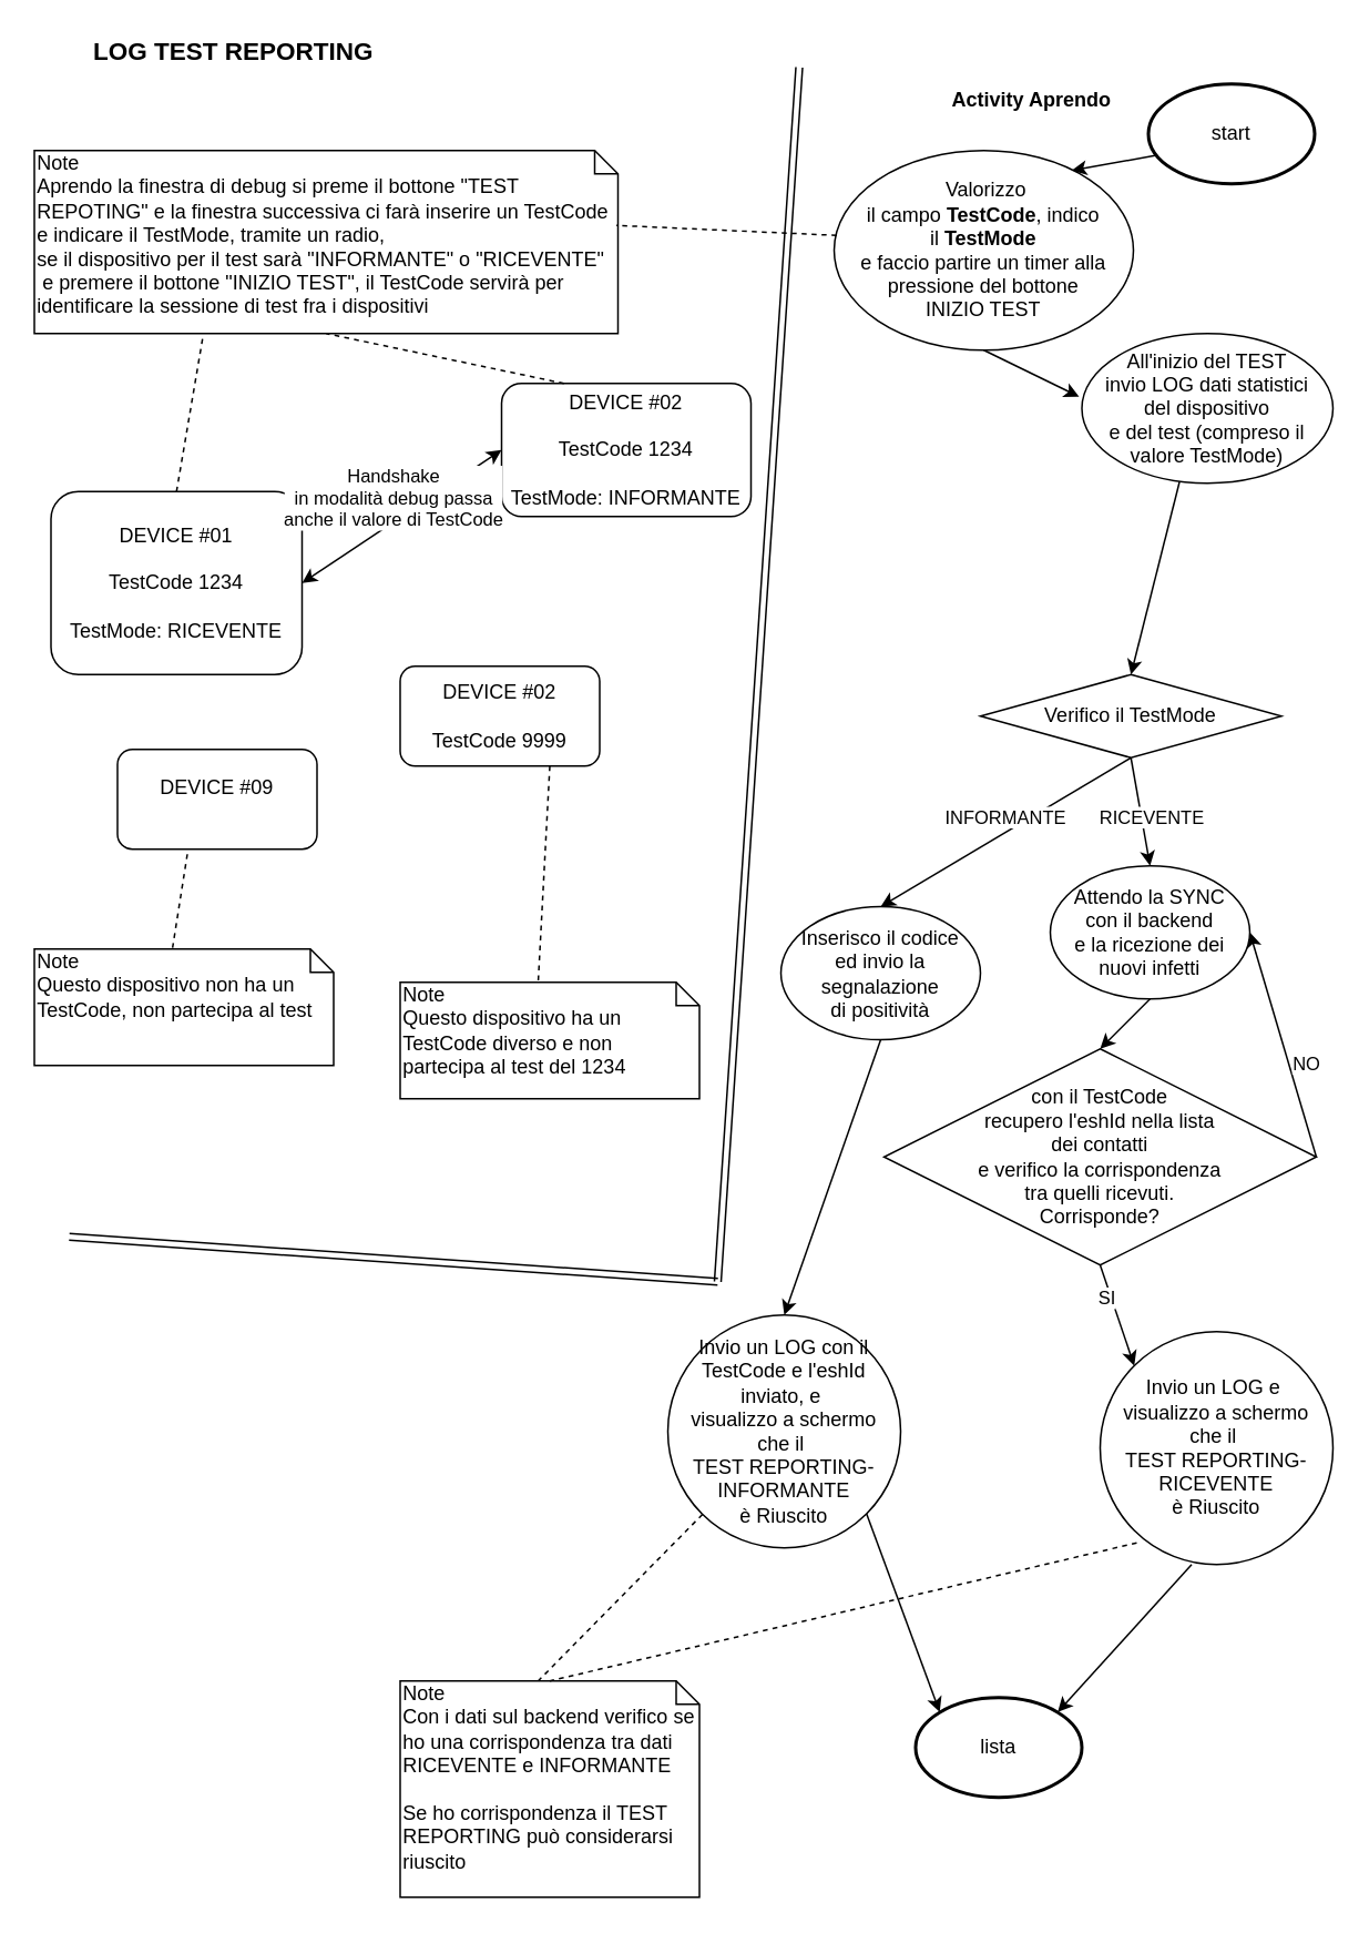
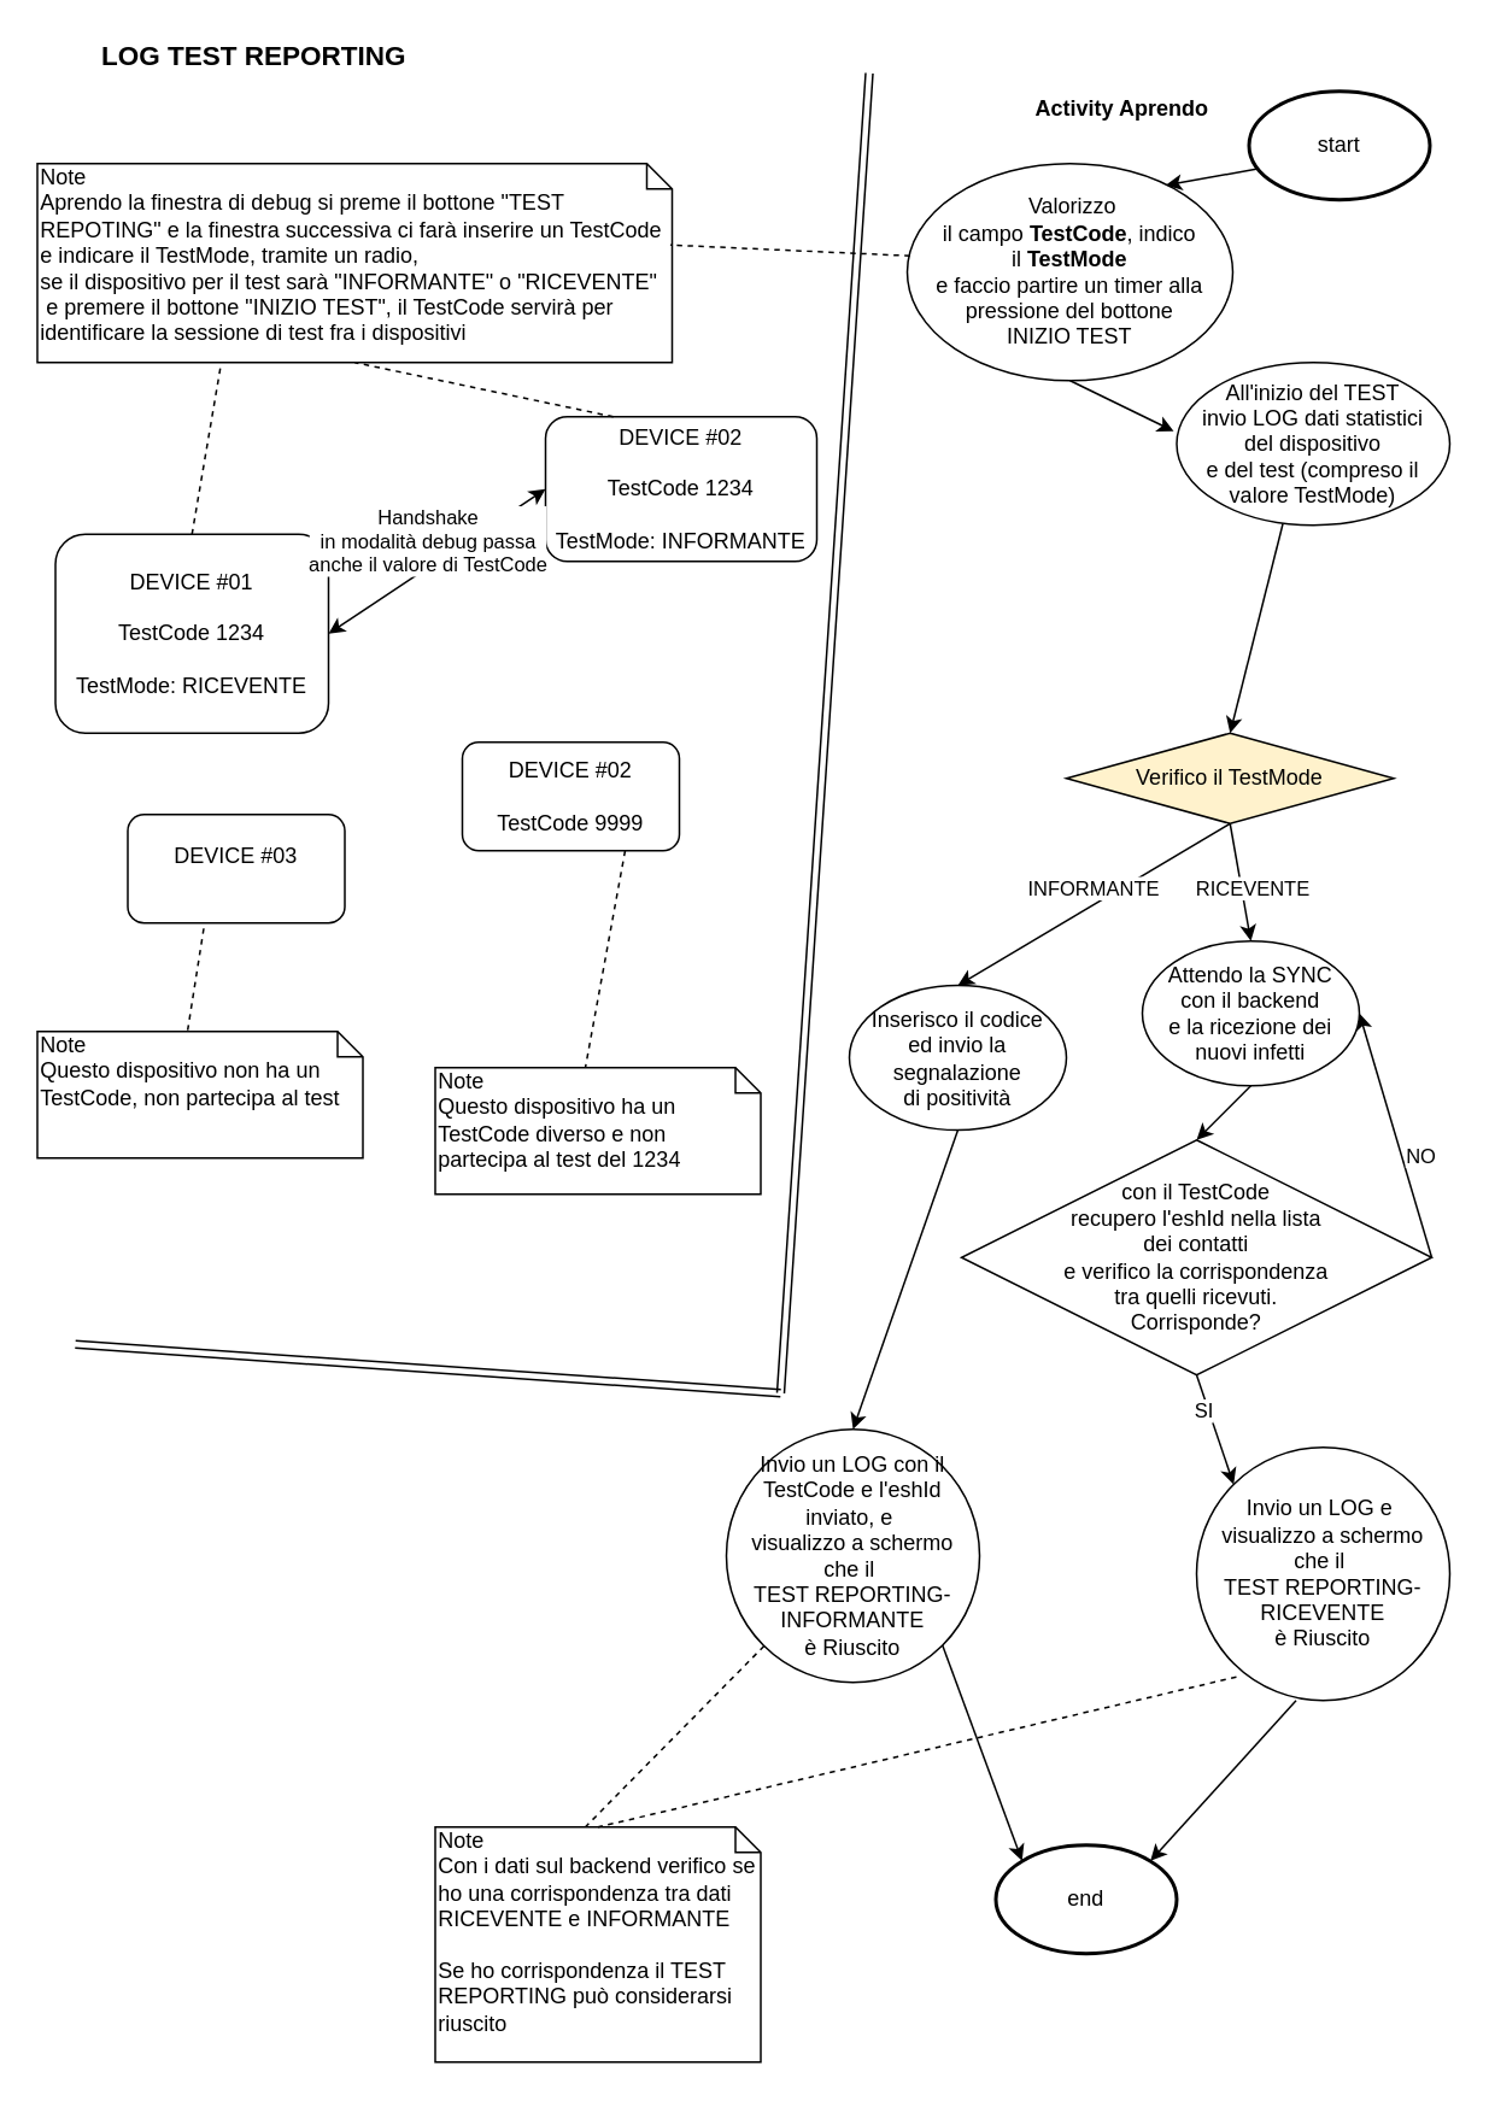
  <mxCell id="0" />
  <mxCell id="1" parent="0" />
  <mxCell id="2" value="DEVICE #01&lt;br&gt;&lt;br&gt;TestCode 1234&lt;br&gt;&lt;br&gt;TestMode: RICEVENTE" style="rounded=1;whiteSpace=wrap;html=1;" vertex="1" parent="1"><mxGeometry x="30" y="295" width="151" height="110" as="geometry" /></mxCell>
  <mxCell id="3" value="DEVICE #02&lt;br&gt;&lt;br&gt;TestCode 1234&lt;br&gt;&lt;br&gt;TestMode: INFORMANTE" style="rounded=1;whiteSpace=wrap;html=1;" vertex="1" parent="1"><mxGeometry x="301" y="230" width="150" height="80" as="geometry" /></mxCell>
- <mxCell id="4" value="DEVICE #09&lt;br&gt;&lt;br&gt;" style="rounded=1;whiteSpace=wrap;html=1;" vertex="1" parent="1"><mxGeometry x="70" y="450" width="120" height="60" as="geometry" /></mxCell>
+ <mxCell id="4" value="DEVICE #03&lt;br&gt;&lt;br&gt;" style="rounded=1;whiteSpace=wrap;html=1;" vertex="1" parent="1"><mxGeometry x="70" y="450" width="120" height="60" as="geometry" /></mxCell>
  <mxCell id="5" value="Note&lt;br&gt;Aprendo la finestra di debug si preme il bottone &quot;TEST REPOTING&quot; e la finestra successiva ci farà inserire un TestCode e indicare il TestMode, tramite un radio, &lt;br&gt;se il dispositivo per il test sarà &quot;INFORMANTE&quot; o &quot;RICEVENTE&quot;&lt;br&gt;&amp;nbsp;e premere il bottone &quot;INIZIO TEST&quot;, il TestCode servirà per identificare la sessione di test fra i dispositivi" style="shape=note;whiteSpace=wrap;html=1;size=14;verticalAlign=top;align=left;spacingTop=-6;" vertex="1" parent="1"><mxGeometry x="20" y="90" width="351" height="110" as="geometry" /></mxCell>
  <mxCell id="6" value="" style="endArrow=none;dashed=1;html=1;entryX=0.289;entryY=1.014;entryDx=0;entryDy=0;entryPerimeter=0;exitX=0.5;exitY=0;exitDx=0;exitDy=0;" edge="1" parent="1" source="2" target="5"><mxGeometry width="50" height="50" relative="1" as="geometry"><mxPoint x="260" y="340" as="sourcePoint" /><mxPoint x="310" y="290" as="targetPoint" /></mxGeometry></mxCell>
  <mxCell id="7" value="" style="endArrow=none;dashed=1;html=1;entryX=0.5;entryY=1;entryDx=0;entryDy=0;entryPerimeter=0;exitX=0.25;exitY=0;exitDx=0;exitDy=0;" edge="1" parent="1" source="3" target="5"><mxGeometry width="50" height="50" relative="1" as="geometry"><mxPoint x="110" y="220" as="sourcePoint" /><mxPoint x="172.02" y="130.98" as="targetPoint" /></mxGeometry></mxCell>
  <mxCell id="8" value="Note&lt;br&gt;Questo dispositivo non ha un TestCode, non partecipa al test" style="shape=note;whiteSpace=wrap;html=1;size=14;verticalAlign=top;align=left;spacingTop=-6;" vertex="1" parent="1"><mxGeometry x="20" y="570" width="180" height="70" as="geometry" /></mxCell>
  <mxCell id="9" value="" style="endArrow=none;dashed=1;html=1;entryX=0;entryY=0;entryDx=83;entryDy=0;entryPerimeter=0;exitX=0.35;exitY=1.05;exitDx=0;exitDy=0;exitPerimeter=0;" edge="1" parent="1" source="4" target="8"><mxGeometry width="50" height="50" relative="1" as="geometry"><mxPoint x="450" y="630" as="sourcePoint" /><mxPoint x="302.02" y="540.98" as="targetPoint" /></mxGeometry></mxCell>
  <mxCell id="10" value="Note&lt;br&gt;Questo dispositivo ha un TestCode diverso e non partecipa al test del 1234" style="shape=note;whiteSpace=wrap;html=1;size=14;verticalAlign=top;align=left;spacingTop=-6;" vertex="1" parent="1"><mxGeometry x="240" y="590" width="180" height="70" as="geometry" /></mxCell>
  <mxCell id="11" value="" style="endArrow=none;dashed=1;html=1;entryX=0;entryY=0;entryDx=83;entryDy=0;entryPerimeter=0;exitX=0.75;exitY=1;exitDx=0;exitDy=0;" edge="1" parent="1" source="12" target="10"><mxGeometry width="50" height="50" relative="1" as="geometry"><mxPoint x="390" y="370" as="sourcePoint" /><mxPoint x="500.02" y="477.98" as="targetPoint" /></mxGeometry></mxCell>
- <mxCell id="12" value="DEVICE #02&lt;br&gt;&lt;br&gt;TestCode 9999" style="rounded=1;whiteSpace=wrap;html=1;" vertex="1" parent="1"><mxGeometry x="240" y="400" width="120" height="60" as="geometry" /></mxCell>
+ <mxCell id="12" value="DEVICE #02&lt;br&gt;&lt;br&gt;TestCode 9999" style="rounded=1;whiteSpace=wrap;html=1;" vertex="1" parent="1"><mxGeometry x="255" y="410" width="120" height="60" as="geometry" /></mxCell>
  <mxCell id="13" value="" style="endArrow=classic;startArrow=classic;html=1;exitX=1;exitY=0.5;exitDx=0;exitDy=0;entryX=0;entryY=0.5;entryDx=0;entryDy=0;" edge="1" parent="1" source="2" target="3"><mxGeometry width="50" height="50" relative="1" as="geometry"><mxPoint x="260" y="240" as="sourcePoint" /><mxPoint x="310" y="190" as="targetPoint" /></mxGeometry></mxCell>
  <mxCell id="14" value="Handshake&lt;br&gt;in modalità debug passa&lt;br&gt;anche il valore di TestCode" style="edgeLabel;html=1;align=center;verticalAlign=middle;resizable=0;points=[];" vertex="1" connectable="0" parent="13"><mxGeometry x="0.306" y="-2" relative="1" as="geometry"><mxPoint x="-24.98" y="-1.13" as="offset" /></mxGeometry></mxCell>
  <mxCell id="15" value="&lt;b&gt;&lt;font style=&quot;font-size: 15px&quot;&gt;LOG TEST REPORTING&lt;/font&gt;&lt;/b&gt;" style="text;html=1;strokeColor=none;fillColor=none;align=center;verticalAlign=middle;whiteSpace=wrap;rounded=0;" vertex="1" parent="1"><mxGeometry x="30" y="20" width="220" height="20" as="geometry" /></mxCell>
  <mxCell id="16" value="start" style="strokeWidth=2;html=1;shape=mxgraph.flowchart.start_1;whiteSpace=wrap;" vertex="1" parent="1"><mxGeometry x="690" y="50" width="100" height="60" as="geometry" /></mxCell>
- <mxCell id="17" value="Verifico il TestMode" style="rhombus;whiteSpace=wrap;html=1;" vertex="1" parent="1"><mxGeometry x="589" y="405" width="181" height="50" as="geometry" /></mxCell>
+ <mxCell id="17" value="Verifico il TestMode" style="rhombus;whiteSpace=wrap;html=1;fillColor=#fff2cc;" vertex="1" parent="1"><mxGeometry x="589" y="405" width="181" height="50" as="geometry" /></mxCell>
  <mxCell id="18" value="" style="endArrow=classic;html=1;exitX=0.04;exitY=0.717;exitDx=0;exitDy=0;exitPerimeter=0;entryX=0.794;entryY=0.1;entryDx=0;entryDy=0;entryPerimeter=0;" edge="1" parent="1" source="16" target="24"><mxGeometry width="50" height="50" relative="1" as="geometry"><mxPoint x="270" y="540" as="sourcePoint" /><mxPoint x="600" y="280" as="targetPoint" /></mxGeometry></mxCell>
  <mxCell id="19" value="" style="endArrow=classic;html=1;exitX=0.5;exitY=1;exitDx=0;exitDy=0;entryX=0.5;entryY=0;entryDx=0;entryDy=0;" edge="1" parent="1" source="17" target="33"><mxGeometry width="50" height="50" relative="1" as="geometry"><mxPoint x="570" y="440" as="sourcePoint" /><mxPoint x="711" y="530" as="targetPoint" /></mxGeometry></mxCell>
  <mxCell id="20" value="RICEVENTE" style="edgeLabel;html=1;align=center;verticalAlign=middle;resizable=0;points=[];" vertex="1" connectable="0" parent="19"><mxGeometry x="-0.366" y="-3" relative="1" as="geometry"><mxPoint x="10.8" y="13.8" as="offset" /></mxGeometry></mxCell>
  <mxCell id="21" value="Invio un LOG e&amp;nbsp;&lt;br&gt;visualizzo a schermo&lt;br&gt;che il&amp;nbsp;&lt;br&gt;TEST REPORTING-RICEVENTE&lt;br&gt;è Riuscito" style="ellipse;whiteSpace=wrap;html=1;" vertex="1" parent="1"><mxGeometry x="661" y="800" width="140" height="140" as="geometry" /></mxCell>
- <mxCell id="22" value="lista" style="strokeWidth=2;html=1;shape=mxgraph.flowchart.start_1;whiteSpace=wrap;" vertex="1" parent="1"><mxGeometry x="550" y="1020" width="100" height="60" as="geometry" /></mxCell>
+ <mxCell id="22" value="end" style="strokeWidth=2;html=1;shape=mxgraph.flowchart.start_1;whiteSpace=wrap;" vertex="1" parent="1"><mxGeometry x="550" y="1020" width="100" height="60" as="geometry" /></mxCell>
  <mxCell id="23" value="" style="endArrow=classic;html=1;entryX=0.855;entryY=0.145;entryDx=0;entryDy=0;entryPerimeter=0;exitX=0.393;exitY=1;exitDx=0;exitDy=0;exitPerimeter=0;" edge="1" parent="1" source="21" target="22"><mxGeometry width="50" height="50" relative="1" as="geometry"><mxPoint x="691" y="850" as="sourcePoint" /><mxPoint x="701.515" y="510.402" as="targetPoint" /></mxGeometry></mxCell>
  <mxCell id="24" value="&amp;nbsp;Valorizzo&lt;br&gt;il campo &lt;b&gt;TestCode&lt;/b&gt;, indico&lt;br&gt;il &lt;b&gt;TestMode&lt;/b&gt;&lt;br&gt;e faccio partire un timer alla pressione del bottone&lt;br&gt;INIZIO TEST" style="ellipse;whiteSpace=wrap;html=1;" vertex="1" parent="1"><mxGeometry x="501" y="90" width="180" height="120" as="geometry" /></mxCell>
  <mxCell id="25" value="" style="endArrow=classic;html=1;entryX=0.5;entryY=0;entryDx=0;entryDy=0;exitX=0.389;exitY=0.989;exitDx=0;exitDy=0;exitPerimeter=0;" edge="1" parent="1" source="38" target="17"><mxGeometry width="50" height="50" relative="1" as="geometry"><mxPoint x="580" y="280" as="sourcePoint" /><mxPoint x="660" y="220" as="targetPoint" /></mxGeometry></mxCell>
  <mxCell id="26" value="con il TestCode &lt;br&gt;recupero l'eshId nella lista &lt;br&gt;dei contatti &lt;br&gt;e verifico la corrispondenza &lt;br&gt;tra quelli ricevuti. &lt;br&gt;Corrisponde?" style="rhombus;whiteSpace=wrap;html=1;" vertex="1" parent="1"><mxGeometry x="531" y="630" width="260" height="130" as="geometry" /></mxCell>
  <mxCell id="27" value="" style="endArrow=classic;html=1;exitX=0.5;exitY=1;exitDx=0;exitDy=0;entryX=0;entryY=0;entryDx=0;entryDy=0;" edge="1" parent="1" source="26" target="21"><mxGeometry width="50" height="50" relative="1" as="geometry"><mxPoint x="660" y="460" as="sourcePoint" /><mxPoint x="590" y="610" as="targetPoint" /></mxGeometry></mxCell>
  <mxCell id="28" value="SI" style="edgeLabel;html=1;align=center;verticalAlign=middle;resizable=0;points=[];" vertex="1" connectable="0" parent="27"><mxGeometry x="-0.366" y="-3" relative="1" as="geometry"><mxPoint as="offset" /></mxGeometry></mxCell>
  <mxCell id="29" value="" style="endArrow=classic;html=1;exitX=0.5;exitY=1;exitDx=0;exitDy=0;entryX=0.5;entryY=0;entryDx=0;entryDy=0;" edge="1" parent="1" target="40" source="17"><mxGeometry width="50" height="50" relative="1" as="geometry"><mxPoint x="640" y="550" as="sourcePoint" /><mxPoint x="551" y="480" as="targetPoint" /></mxGeometry></mxCell>
  <mxCell id="30" value="INFORMANTE" style="edgeLabel;html=1;align=center;verticalAlign=middle;resizable=0;points=[];" vertex="1" connectable="0" parent="29"><mxGeometry x="-0.366" y="-3" relative="1" as="geometry"><mxPoint x="-26.7" y="9.92" as="offset" /></mxGeometry></mxCell>
  <mxCell id="31" value="" style="endArrow=classic;html=1;exitX=1;exitY=0.5;exitDx=0;exitDy=0;entryX=1;entryY=0.5;entryDx=0;entryDy=0;" edge="1" parent="1" source="26" target="33"><mxGeometry width="50" height="50" relative="1" as="geometry"><mxPoint x="660" y="460" as="sourcePoint" /><mxPoint x="641" y="750" as="targetPoint" /><Array as="points" /></mxGeometry></mxCell>
  <mxCell id="32" value="NO" style="edgeLabel;html=1;align=center;verticalAlign=middle;resizable=0;points=[];" vertex="1" connectable="0" parent="31"><mxGeometry x="-0.366" y="-3" relative="1" as="geometry"><mxPoint x="3.16" y="-12.7" as="offset" /></mxGeometry></mxCell>
  <mxCell id="33" value="Attendo la SYNC&lt;br&gt;con il backend&lt;br&gt;e la ricezione dei nuovi infetti" style="ellipse;whiteSpace=wrap;html=1;" vertex="1" parent="1"><mxGeometry x="631" y="520" width="120" height="80" as="geometry" /></mxCell>
  <mxCell id="34" value="" style="endArrow=classic;html=1;exitX=0.5;exitY=1;exitDx=0;exitDy=0;entryX=0.5;entryY=0;entryDx=0;entryDy=0;" edge="1" parent="1" source="33" target="26"><mxGeometry width="50" height="50" relative="1" as="geometry"><mxPoint x="810" y="520" as="sourcePoint" /><mxPoint x="681" y="670" as="targetPoint" /></mxGeometry></mxCell>
  <mxCell id="35" value="" style="shape=link;html=1;" edge="1" parent="1"><mxGeometry width="50" height="50" relative="1" as="geometry"><mxPoint x="431" y="770" as="sourcePoint" /><mxPoint x="480" y="40" as="targetPoint" /></mxGeometry></mxCell>
  <mxCell id="36" value="&lt;b&gt;&lt;font style=&quot;font-size: 12px&quot;&gt;Activity Aprendo&lt;/font&gt;&lt;/b&gt;" style="text;html=1;strokeColor=none;fillColor=none;align=center;verticalAlign=middle;whiteSpace=wrap;rounded=0;" vertex="1" parent="1"><mxGeometry x="510" y="50" width="220" height="20" as="geometry" /></mxCell>
  <mxCell id="37" value="" style="endArrow=none;dashed=1;html=1;entryX=0.997;entryY=0.409;entryDx=0;entryDy=0;entryPerimeter=0;exitX=0.008;exitY=0.425;exitDx=0;exitDy=0;exitPerimeter=0;" edge="1" parent="1" source="24" target="5"><mxGeometry width="50" height="50" relative="1" as="geometry"><mxPoint x="300" y="280" as="sourcePoint" /><mxPoint x="200" y="210" as="targetPoint" /></mxGeometry></mxCell>
  <mxCell id="38" value="All'inizio del TEST&lt;br&gt;invio LOG dati statistici&lt;br&gt;del dispositivo&lt;br&gt;e del test (compreso il valore TestMode)" style="ellipse;whiteSpace=wrap;html=1;" vertex="1" parent="1"><mxGeometry x="650" y="200" width="151" height="90" as="geometry" /></mxCell>
  <mxCell id="39" value="" style="endArrow=classic;html=1;entryX=-0.011;entryY=0.422;entryDx=0;entryDy=0;exitX=0.5;exitY=1;exitDx=0;exitDy=0;entryPerimeter=0;" edge="1" parent="1" source="24" target="38"><mxGeometry width="50" height="50" relative="1" as="geometry"><mxPoint x="590" y="290" as="sourcePoint" /><mxPoint x="710" y="330" as="targetPoint" /></mxGeometry></mxCell>
  <mxCell id="40" value="Inserisco il codice&lt;br&gt;ed invio la segnalazione&lt;br&gt;di positività" style="ellipse;whiteSpace=wrap;html=1;" vertex="1" parent="1"><mxGeometry x="469" y="544.5" width="120" height="80" as="geometry" /></mxCell>
  <mxCell id="41" value="" style="endArrow=classic;html=1;exitX=0.5;exitY=1;exitDx=0;exitDy=0;entryX=0.5;entryY=0;entryDx=0;entryDy=0;" edge="1" parent="1" source="40" target="42"><mxGeometry width="50" height="50" relative="1" as="geometry"><mxPoint x="541" y="820" as="sourcePoint" /><mxPoint x="565.5" y="978.7" as="targetPoint" /></mxGeometry></mxCell>
  <mxCell id="42" value="Invio un LOG con il TestCode e l'eshId inviato, e&amp;nbsp;&lt;br&gt;visualizzo a schermo&lt;br&gt;che il&amp;nbsp;&lt;br&gt;TEST REPORTING-INFORMANTE&lt;br&gt;è Riuscito" style="ellipse;whiteSpace=wrap;html=1;" vertex="1" parent="1"><mxGeometry x="401" y="790" width="140" height="140" as="geometry" /></mxCell>
  <mxCell id="43" value="" style="endArrow=classic;html=1;exitX=1;exitY=1;exitDx=0;exitDy=0;entryX=0.145;entryY=0.145;entryDx=0;entryDy=0;entryPerimeter=0;" edge="1" parent="1" source="42" target="22"><mxGeometry width="50" height="50" relative="1" as="geometry"><mxPoint x="539" y="634.5" as="sourcePoint" /><mxPoint x="481" y="800" as="targetPoint" /></mxGeometry></mxCell>
  <mxCell id="44" value="Note&lt;br&gt;Con i dati sul backend verifico se ho una corrispondenza tra dati RICEVENTE e INFORMANTE&lt;br&gt;&lt;br&gt;Se ho corrispondenza il TEST REPORTING può considerarsi riuscito" style="shape=note;whiteSpace=wrap;html=1;size=14;verticalAlign=top;align=left;spacingTop=-6;" vertex="1" parent="1"><mxGeometry x="240" y="1010" width="180" height="130" as="geometry" /></mxCell>
  <mxCell id="45" value="" style="endArrow=none;dashed=1;html=1;entryX=0;entryY=0;entryDx=83;entryDy=0;entryPerimeter=0;" edge="1" parent="1" target="44" source="42"><mxGeometry width="50" height="50" relative="1" as="geometry"><mxPoint x="301" y="850" as="sourcePoint" /><mxPoint x="471.02" y="867.98" as="targetPoint" /></mxGeometry></mxCell>
  <mxCell id="46" value="" style="endArrow=none;dashed=1;html=1;entryX=0.5;entryY=0;entryDx=0;entryDy=0;entryPerimeter=0;exitX=0.157;exitY=0.907;exitDx=0;exitDy=0;exitPerimeter=0;" edge="1" parent="1" source="21" target="44"><mxGeometry width="50" height="50" relative="1" as="geometry"><mxPoint x="423.06" y="909.281" as="sourcePoint" /><mxPoint x="304" y="990" as="targetPoint" /></mxGeometry></mxCell>
  <mxCell id="47" value="" style="shape=link;html=1;" edge="1" parent="1"><mxGeometry width="50" height="50" relative="1" as="geometry"><mxPoint x="431" y="770" as="sourcePoint" /><mxPoint x="41" y="743" as="targetPoint" /></mxGeometry></mxCell>
